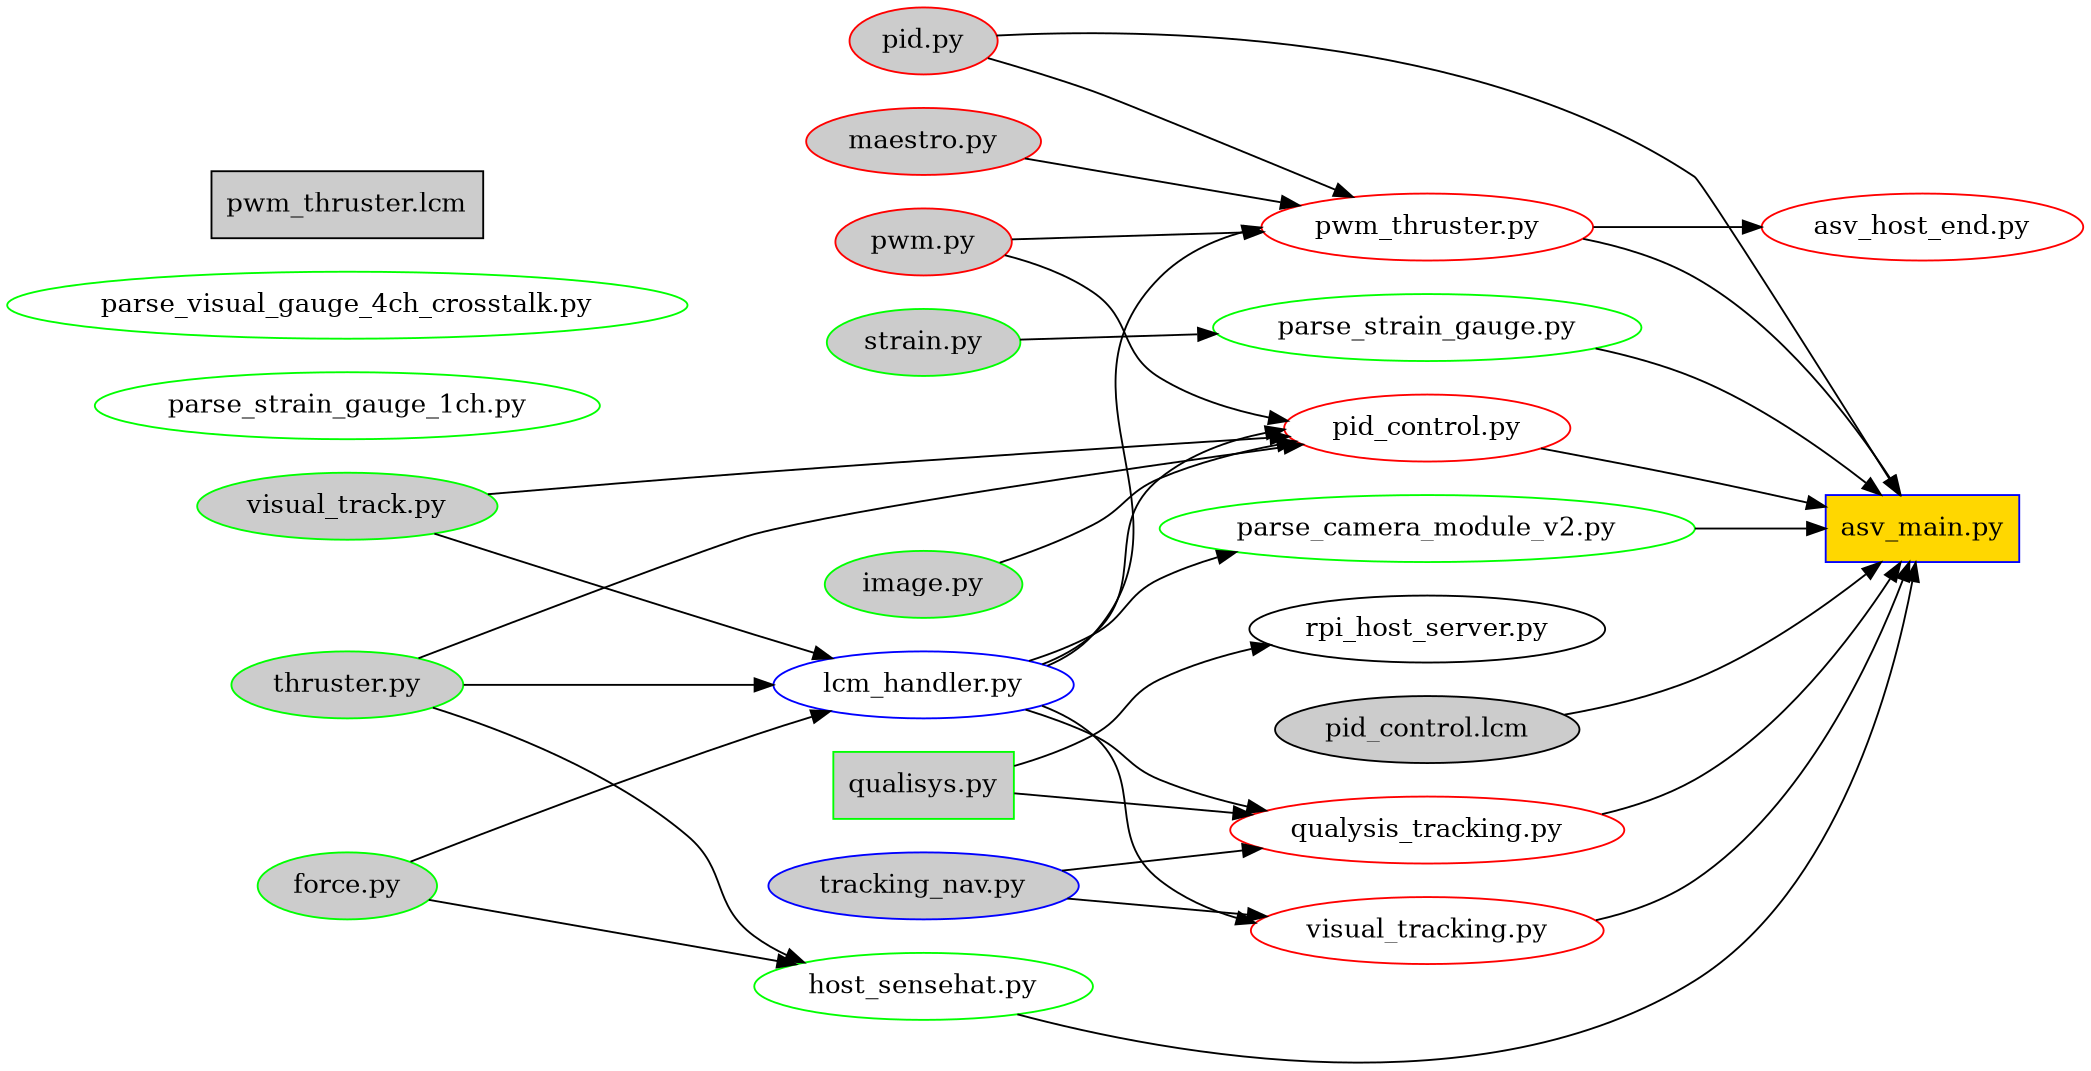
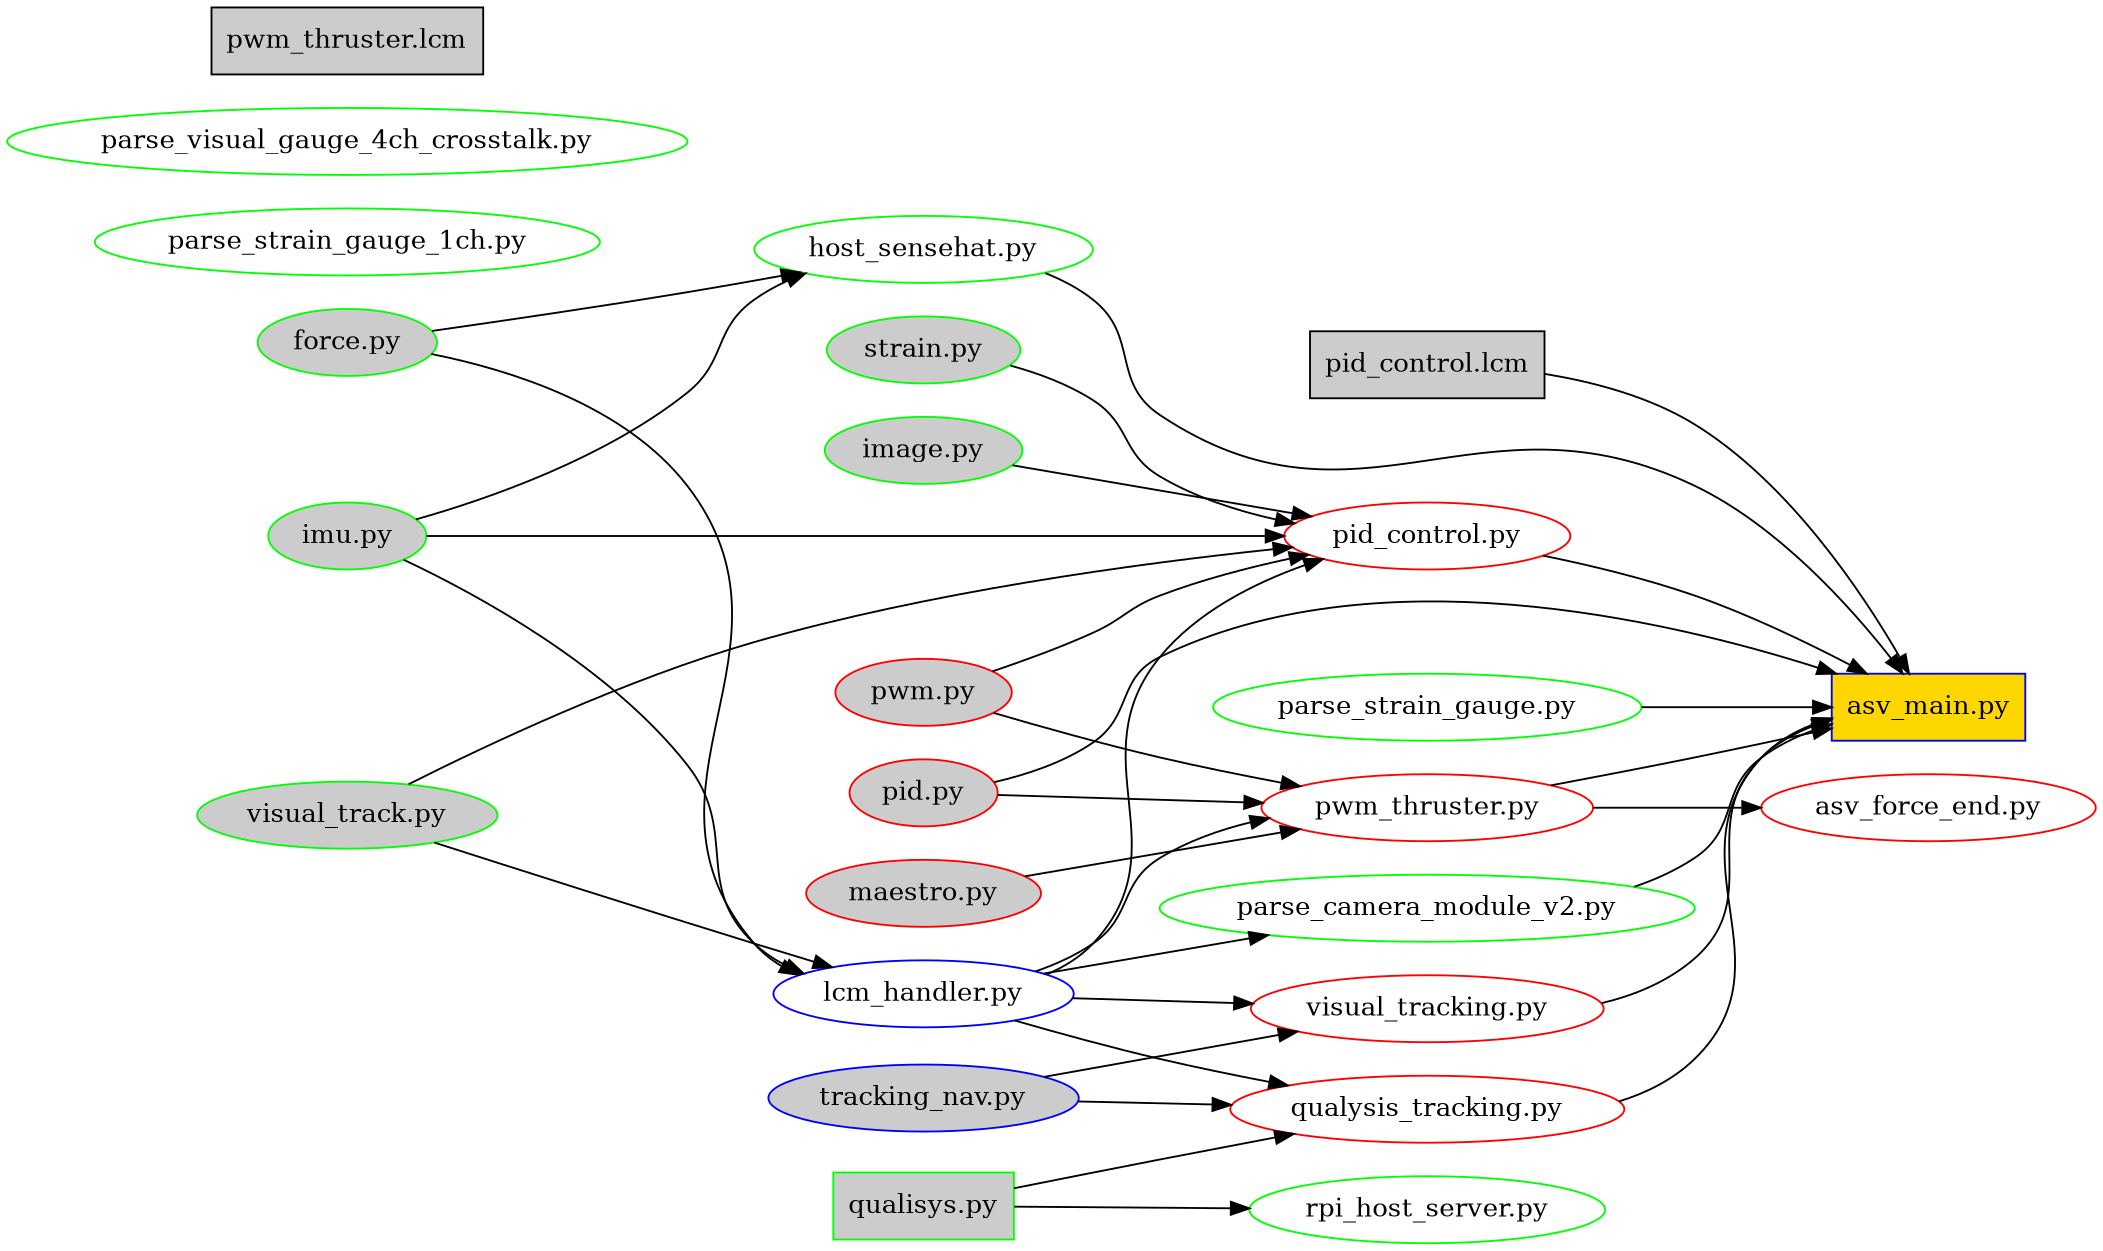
  digraph {
    rankdir=LR
    splines=true
    node [color=green decorate=true shape=ellipse style=filled]
    n1 [label="parse_camera_module_v2.py" style=""]
    n2 [color=blue fillcolor=gold label="asv_main.py" shape=box]
    n3 [label="host_sensehat.py" style=""]
    n4 [label="parse_strain_gauge.py" style=""]
    n5 [label="parse_strain_gauge_1ch.py" style=""]
    n6 [label="parse_visual_gauge_4ch_crosstalk.py" style=""]
    n7 [fillcolor=gray80 label="strain.py"]
    n8 [fillcolor=gray80 label="force.py"]
    n9 [color=blue label="lcm_handler.py" style=""]
    n10 [color=red label="pid_control.py" style=""]
    n11 [color=red label="qualysis_tracking.py" style=""]
    n12 [color=red label="pwm_thruster.py" style=""]
    n13 [color=red label="visual_tracking.py" style=""]
-   n14 [fillcolor=gray80 label="thruster.py"]
+   n14 [fillcolor=gray80 label="imu.py"]
    n15 [fillcolor=gray80 label="image.py"]
    n16 [fillcolor=gray80 label="visual_track.py"]
    n17 [fillcolor=gray80 label="qualisys.py" shape=box]
-   n18 [color=black label="rpi_host_server.py" style=""]
-   n19 [color=red label="asv_host_end.py" style=""]
+   n18 [label="rpi_host_server.py" style=""]
+   n19 [color=red label="asv_force_end.py" style=""]
    n20 [color=red fillcolor=gray80 label="maestro.py"]
-   n21 [color=black fillcolor=grey80 label="pid_control.lcm"]
+   n21 [color=black fillcolor=grey80 label="pid_control.lcm" shape=box]
    n22 [color=black fillcolor=grey80 label="pwm_thruster.lcm" shape=box]
    n23 [color=red fillcolor=gray80 label="pid.py"]
    n24 [color=red fillcolor=gray80 label="pwm.py"]
    n25 [color=blue fillcolor=gray80 label="tracking_nav.py"]
    n1 -> n2
    n3 -> n2
    n4 -> n2
-   n7 -> n4
+   n7 -> n10
    n8 -> n3
    n8 -> n9
    n9 -> n1
    n9 -> n10
    n9 -> n11
    n9 -> n12
    n9 -> n13
    n10 -> n2
    n11 -> n2
    n12 -> n2
    n12 -> n19
    n13 -> n2
    n14 -> n3
    n14 -> n9
    n14 -> n10
    n15 -> n10
    n16 -> n9
    n16 -> n10
    n17 -> n11
    n17 -> n18
    n20 -> n12
    n21 -> n2
    n23 -> n2
    n23 -> n12
    n24 -> n10
    n24 -> n12
    n25 -> n11
    n25 -> n13
  }
